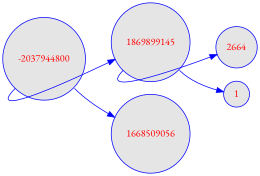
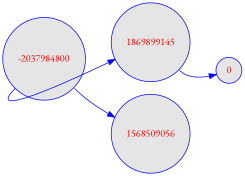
  digraph {
    fontname="EB Garamond"
    rankdir=LR
    node [color=blue fillcolor=grey90 fontcolor=red fontname="EB Garamond" fontsize=14 shape=circle style="rounded, filled"]
    edge [color=blue fontname="EB Garamond" tailport=sw]
-   n1 [label=-2037944800 width=0.5]
+   n1 [label=-2037984800 width=0.5]
    n2 [label=1869899145 width=0.5]
-   n3 [label=1668509056 width=0.5]
-   n4 [label=2664 width=0.5]
-   n5 [label=1 width=0.5]
+   n3 [label=1568509056 width=0.5]
+   n5 [label=0 width=0.5]
    n1 -> n2
    n1 -> n3 [tailport=se]
-   n2 -> n4
    n2 -> n5 [tailport=se]
  }
